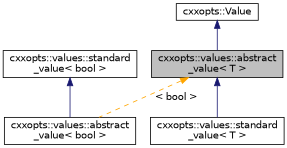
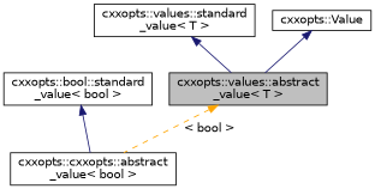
  digraph {
    node [color=black fillcolor=white fontname=Helvetica fontsize=12 shape=record style=filled]
    edge [color=midnightblue dir=back fontname=Helvetica fontsize=12 labelfontname=Helvetica labelfontsize=12 style=solid]
    n1 [fillcolor=grey75 fontcolor=black height=0.2 label="cxxopts::values::abstract\l_value\< T \>" width=0.4]
    n2 [height=0.2 label="cxxopts::values::standard\l_value\< T \>" width=0.4]
-   n3 [height=0.2 label="cxxopts::values::abstract\l_value\< bool \>" width=0.4]
+   n3 [height=0.2 label="cxxopts::cxxopts::abstract\l_value\< bool \>" width=0.4]
    n4 [height=0.2 label="cxxopts::Value" width=0.4]
-   n5 [height=0.2 label="cxxopts::values::standard\l_value\< bool \>" width=0.4]
-   n1 -> n2
+   n5 [height=0.2 label="cxxopts::bool::standard\l_value\< bool \>" width=0.4]
+   n2 -> n1
    n1 -> n3 [color=orange label=" \< bool \>" style=dashed]
    n4 -> n1
    n5 -> n3
  }
